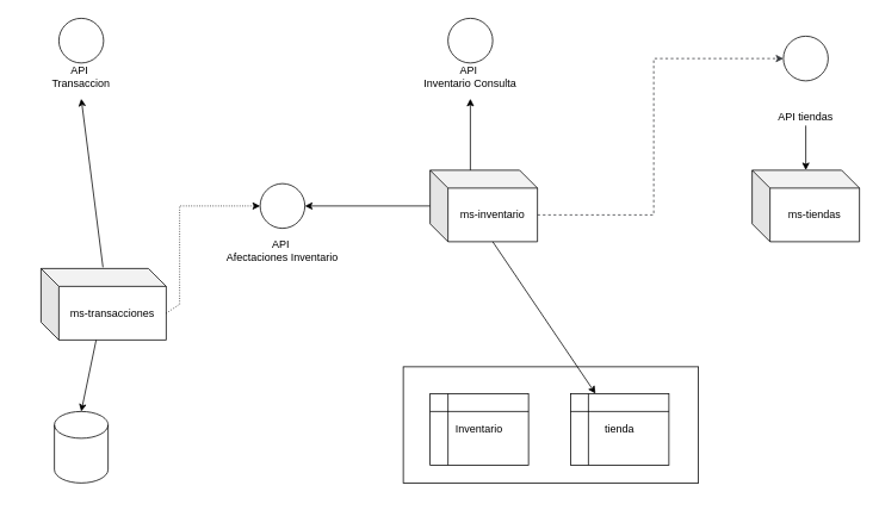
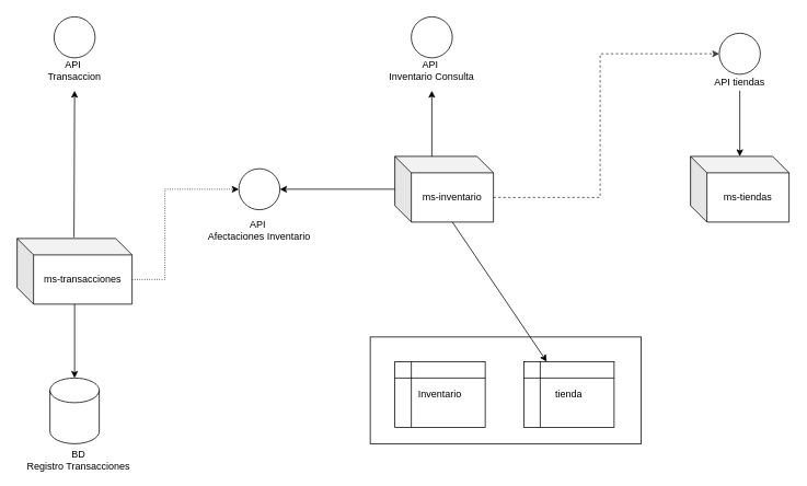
  <mxCell id="0" />
  <mxCell id="1" parent="0" />
- <mxCell id="2" value="ms-transacciones" style="shape=cube;whiteSpace=wrap;html=1;boundedLbl=1;backgroundOutline=1;darkOpacity=0.05;darkOpacity2=0.1;" parent="1" vertex="1"><mxGeometry x="45" y="300" width="140" height="80" as="geometry" /></mxCell>
+ <mxCell id="2" value="ms-transacciones" style="shape=cube;whiteSpace=wrap;html=1;boundedLbl=1;backgroundOutline=1;darkOpacity=0.05;darkOpacity2=0.1;" parent="1" vertex="1"><mxGeometry x="20" y="290" width="140" height="80" as="geometry" /></mxCell>
  <mxCell id="3" value="ms-inventario" style="shape=cube;whiteSpace=wrap;html=1;boundedLbl=1;backgroundOutline=1;darkOpacity=0.05;darkOpacity2=0.1;" parent="1" vertex="1"><mxGeometry x="480" y="190" width="120" height="80" as="geometry" /></mxCell>
  <mxCell id="4" value="" style="endArrow=classic;html=1;entryX=1;entryY=0.5;entryDx=0;entryDy=0;" parent="1" target="7" edge="1"><mxGeometry width="50" height="50" relative="1" as="geometry"><mxPoint x="480" y="230" as="sourcePoint" /><mxPoint x="350" y="230" as="targetPoint" /></mxGeometry></mxCell>
  <mxCell id="5" value="" style="ellipse;whiteSpace=wrap;html=1;aspect=fixed;" parent="1" vertex="1"><mxGeometry x="500" y="20" width="50" height="50" as="geometry" /></mxCell>
  <mxCell id="6" value="" style="endArrow=classic;html=1;" parent="1" target="10" edge="1"><mxGeometry width="50" height="50" relative="1" as="geometry"><mxPoint x="525" y="190" as="sourcePoint" /><mxPoint x="525" y="110" as="targetPoint" /></mxGeometry></mxCell>
  <mxCell id="7" value="" style="ellipse;whiteSpace=wrap;html=1;aspect=fixed;" parent="1" vertex="1"><mxGeometry x="290" y="205" width="50" height="50" as="geometry" /></mxCell>
  <mxCell id="8" value="" style="ellipse;whiteSpace=wrap;html=1;aspect=fixed;" parent="1" vertex="1"><mxGeometry x="65" y="20" width="50" height="50" as="geometry" /></mxCell>
  <mxCell id="9" value="" style="endArrow=classic;html=1;exitX=0.495;exitY=-0.017;exitDx=0;exitDy=0;exitPerimeter=0;" parent="1" source="2" edge="1"><mxGeometry width="50" height="50" relative="1" as="geometry"><mxPoint x="300" y="220" as="sourcePoint" /><mxPoint x="90" y="110" as="targetPoint" /></mxGeometry></mxCell>
  <mxCell id="10" value="API&amp;nbsp;&lt;br&gt;Inventario Consulta" style="text;html=1;strokeColor=none;fillColor=none;align=center;verticalAlign=middle;whiteSpace=wrap;rounded=0;" parent="1" vertex="1"><mxGeometry x="455" y="60" width="140" height="50" as="geometry" /></mxCell>
  <mxCell id="11" value="API&amp;nbsp;&lt;br&gt;Transaccion" style="text;html=1;strokeColor=none;fillColor=none;align=center;verticalAlign=middle;whiteSpace=wrap;rounded=0;" parent="1" vertex="1"><mxGeometry x="30" y="60" width="120" height="50" as="geometry" /></mxCell>
  <mxCell id="12" value="API&amp;nbsp;&lt;br&gt;Afectaciones Inventario" style="text;html=1;strokeColor=none;fillColor=none;align=center;verticalAlign=middle;whiteSpace=wrap;rounded=0;" parent="1" vertex="1"><mxGeometry x="245" y="255" width="140" height="50" as="geometry" /></mxCell>
  <mxCell id="13" value="" style="shape=cylinder3;whiteSpace=wrap;html=1;boundedLbl=1;backgroundOutline=1;size=15;" parent="1" vertex="1"><mxGeometry x="60" y="460" width="60" height="80" as="geometry" /></mxCell>
  <mxCell id="14" value="" style="endArrow=classic;html=1;entryX=0.5;entryY=0;entryDx=0;entryDy=0;entryPerimeter=0;" parent="1" source="2" target="13" edge="1"><mxGeometry width="50" height="50" relative="1" as="geometry"><mxPoint x="120" y="400" as="sourcePoint" /><mxPoint x="370" y="280" as="targetPoint" /></mxGeometry></mxCell>
+ <mxCell id="15" value="BD &lt;br&gt;Registro Transacciones" style="text;html=1;strokeColor=none;fillColor=none;align=center;verticalAlign=middle;whiteSpace=wrap;rounded=0;" parent="1" vertex="1"><mxGeometry x="30" y="550" width="130" height="20" as="geometry" /></mxCell>
  <mxCell id="16" value="Inventario" style="shape=internalStorage;whiteSpace=wrap;html=1;backgroundOutline=1;strokeColor=#000000;fillColor=none;gradientColor=#ffffff;" vertex="1" parent="1"><mxGeometry x="480" y="440" width="110" height="80" as="geometry" /></mxCell>
  <mxCell id="17" value="tienda" style="shape=internalStorage;whiteSpace=wrap;html=1;backgroundOutline=1;strokeColor=#000000;fillColor=none;gradientColor=#ffffff;" vertex="1" parent="1"><mxGeometry x="637" y="440" width="110" height="80" as="geometry" /></mxCell>
  <mxCell id="18" value="" style="endArrow=classic;html=1;exitX=0;exitY=0;exitDx=70;exitDy=80;exitPerimeter=0;" edge="1" parent="1" source="3" target="17"><mxGeometry width="50" height="50" relative="1" as="geometry"><mxPoint x="620" y="400" as="sourcePoint" /><mxPoint x="670" y="350" as="targetPoint" /></mxGeometry></mxCell>
  <mxCell id="19" value="ms-tiendas" style="shape=cube;whiteSpace=wrap;html=1;boundedLbl=1;backgroundOutline=1;darkOpacity=0.05;darkOpacity2=0.1;" vertex="1" parent="1"><mxGeometry x="840" y="190" width="120" height="80" as="geometry" /></mxCell>
  <mxCell id="20" value="" style="rounded=0;whiteSpace=wrap;html=1;strokeColor=#000000;fillColor=none;gradientColor=#ffffff;" vertex="1" parent="1"><mxGeometry x="450" y="410" width="330" height="130" as="geometry" /></mxCell>
  <mxCell id="21" value="" style="edgeStyle=orthogonalEdgeStyle;rounded=0;orthogonalLoop=1;jettySize=auto;html=1;" edge="1" parent="1" source="22" target="19"><mxGeometry relative="1" as="geometry" /></mxCell>
- <mxCell id="22" value="API tiendas" style="text;html=1;strokeColor=none;fillColor=none;align=center;verticalAlign=middle;whiteSpace=wrap;rounded=0;" vertex="1" parent="1"><mxGeometry x="860" y="120" width="80" height="20" as="geometry" /></mxCell>
+ <mxCell id="22" value="API tiendas" style="text;html=1;strokeColor=none;fillColor=none;align=center;verticalAlign=middle;whiteSpace=wrap;rounded=0;" vertex="1" parent="1"><mxGeometry x="860" y="90" width="80" height="20" as="geometry" /></mxCell>
  <mxCell id="23" value="" style="ellipse;whiteSpace=wrap;html=1;aspect=fixed;" vertex="1" parent="1"><mxGeometry x="875" y="40" width="50" height="50" as="geometry" /></mxCell>
  <mxCell id="24" value="" style="endArrow=classic;html=1;exitX=0;exitY=0;exitDx=120;exitDy=50;exitPerimeter=0;entryX=0;entryY=0.5;entryDx=0;entryDy=0;rounded=0;fillColor=#eeeeee;strokeColor=#36393d;dashed=1;" edge="1" parent="1" source="3" target="23"><mxGeometry width="50" height="50" relative="1" as="geometry"><mxPoint x="620" y="380" as="sourcePoint" /><mxPoint x="670" y="330" as="targetPoint" /><Array as="points"><mxPoint x="730" y="240" /><mxPoint x="730" y="65" /></Array></mxGeometry></mxCell>
  <mxCell id="25" value="" style="endArrow=classic;html=1;exitX=0;exitY=0;exitDx=140;exitDy=50;exitPerimeter=0;entryX=0;entryY=0.5;entryDx=0;entryDy=0;rounded=0;dashed=1;dashPattern=1 2;" edge="1" parent="1" source="2" target="7"><mxGeometry width="50" height="50" relative="1" as="geometry"><mxPoint x="195" y="380" as="sourcePoint" /><mxPoint x="245" y="330" as="targetPoint" /><Array as="points"><mxPoint x="200" y="340" /><mxPoint x="200" y="230" /></Array></mxGeometry></mxCell>
